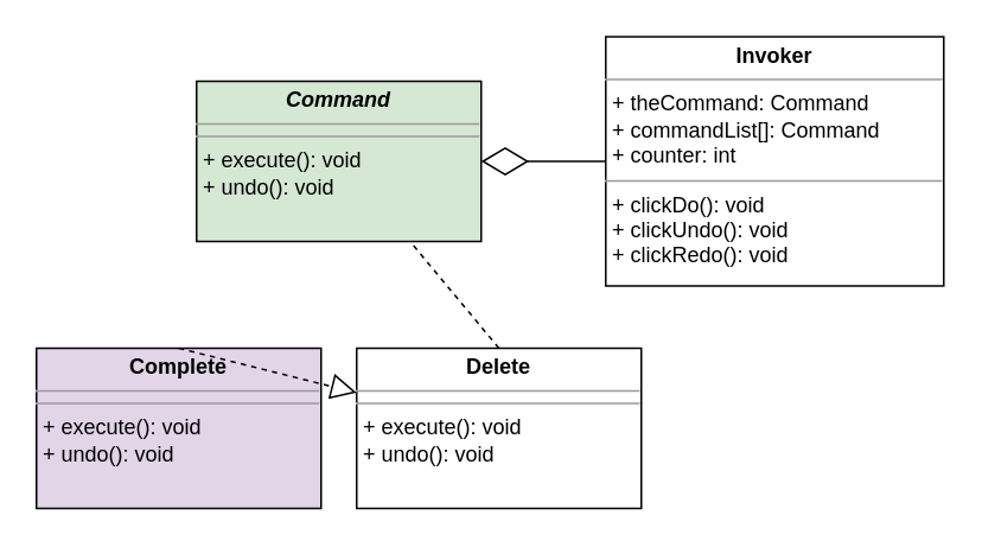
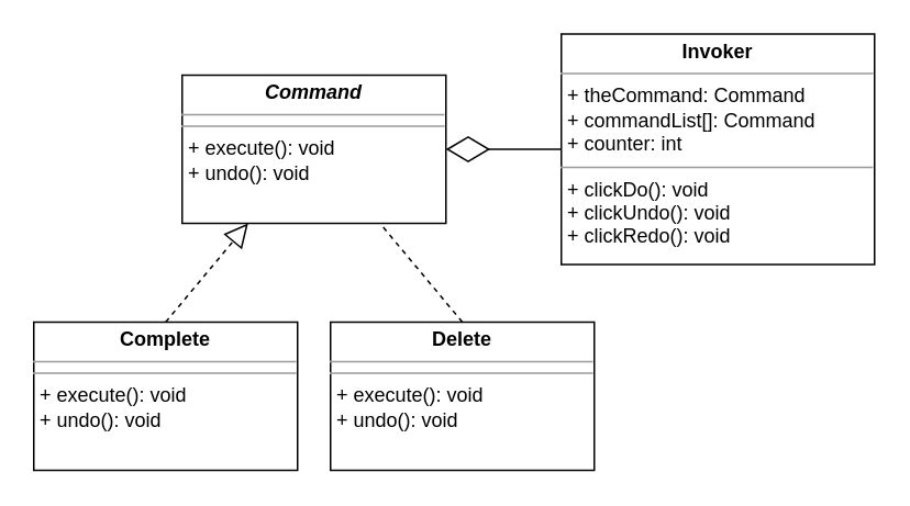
  <mxCell id="0" />
  <mxCell id="1" parent="0" />
- <mxCell id="2" value="&lt;p style=&quot;margin: 0px ; margin-top: 4px ; text-align: center&quot;&gt;&lt;i&gt;&lt;b&gt;Command&lt;/b&gt;&lt;/i&gt;&lt;/p&gt;&lt;hr size=&quot;1&quot;&gt;&lt;hr size=&quot;1&quot;&gt;&lt;p style=&quot;margin: 0px ; margin-left: 4px&quot;&gt;+ execute(): void&lt;/p&gt;&lt;p style=&quot;margin: 0px ; margin-left: 4px&quot;&gt;+ undo(): void&lt;br&gt;&lt;/p&gt;" style="verticalAlign=top;align=left;overflow=fill;fontSize=12;fontFamily=Helvetica;html=1;fillColor=#d5e8d4;" vertex="1" parent="1"><mxGeometry x="110" y="45" width="160" height="90" as="geometry" /></mxCell>
- <mxCell id="3" value="&lt;p style=&quot;margin: 0px ; margin-top: 4px ; text-align: center&quot;&gt;&lt;b&gt;Complete&lt;/b&gt;&lt;/p&gt;&lt;hr size=&quot;1&quot;&gt;&lt;hr size=&quot;1&quot;&gt;&lt;p style=&quot;margin: 0px ; margin-left: 4px&quot;&gt;+ execute(): void&lt;/p&gt;&lt;p style=&quot;margin: 0px ; margin-left: 4px&quot;&gt;+ undo(): void&lt;br&gt;&lt;/p&gt;" style="verticalAlign=top;align=left;overflow=fill;fontSize=12;fontFamily=Helvetica;html=1;fillColor=#e1d5e7;" vertex="1" parent="1"><mxGeometry x="20" y="195" width="160" height="90" as="geometry" /></mxCell>
+ <mxCell id="2" value="&lt;p style=&quot;margin: 0px ; margin-top: 4px ; text-align: center&quot;&gt;&lt;i&gt;&lt;b&gt;Command&lt;/b&gt;&lt;/i&gt;&lt;/p&gt;&lt;hr size=&quot;1&quot;&gt;&lt;hr size=&quot;1&quot;&gt;&lt;p style=&quot;margin: 0px ; margin-left: 4px&quot;&gt;+ execute(): void&lt;/p&gt;&lt;p style=&quot;margin: 0px ; margin-left: 4px&quot;&gt;+ undo(): void&lt;br&gt;&lt;/p&gt;" style="verticalAlign=top;align=left;overflow=fill;fontSize=12;fontFamily=Helvetica;html=1;" vertex="1" parent="1"><mxGeometry x="110" y="45" width="160" height="90" as="geometry" /></mxCell>
+ <mxCell id="3" value="&lt;p style=&quot;margin: 0px ; margin-top: 4px ; text-align: center&quot;&gt;&lt;b&gt;Complete&lt;/b&gt;&lt;/p&gt;&lt;hr size=&quot;1&quot;&gt;&lt;hr size=&quot;1&quot;&gt;&lt;p style=&quot;margin: 0px ; margin-left: 4px&quot;&gt;+ execute(): void&lt;/p&gt;&lt;p style=&quot;margin: 0px ; margin-left: 4px&quot;&gt;+ undo(): void&lt;br&gt;&lt;/p&gt;" style="verticalAlign=top;align=left;overflow=fill;fontSize=12;fontFamily=Helvetica;html=1;" vertex="1" parent="1"><mxGeometry x="20" y="195" width="160" height="90" as="geometry" /></mxCell>
  <mxCell id="4" value="&lt;p style=&quot;margin: 0px ; margin-top: 4px ; text-align: center&quot;&gt;&lt;b&gt;Delete&lt;/b&gt;&lt;/p&gt;&lt;hr size=&quot;1&quot;&gt;&lt;hr size=&quot;1&quot;&gt;&lt;p style=&quot;margin: 0px ; margin-left: 4px&quot;&gt;+ execute(): void&lt;/p&gt;&lt;p style=&quot;margin: 0px ; margin-left: 4px&quot;&gt;+ undo(): void&lt;br&gt;&lt;/p&gt;" style="verticalAlign=top;align=left;overflow=fill;fontSize=12;fontFamily=Helvetica;html=1;" vertex="1" parent="1"><mxGeometry x="200" y="195" width="160" height="90" as="geometry" /></mxCell>
- <mxCell id="5" value="" style="endArrow=block;dashed=1;endFill=0;endSize=12;html=1;exitX=0.5;exitY=0;exitDx=0;exitDy=0;" edge="1" parent="1" source="3" target="4"><mxGeometry width="160" relative="1" as="geometry"><mxPoint x="50" y="135" as="sourcePoint" /><mxPoint x="210" y="135" as="targetPoint" /></mxGeometry></mxCell>
+ <mxCell id="5" value="" style="endArrow=block;dashed=1;endFill=0;endSize=12;html=1;entryX=0.25;entryY=1;entryDx=0;entryDy=0;exitX=0.5;exitY=0;exitDx=0;exitDy=0;" edge="1" parent="1" source="3" target="2"><mxGeometry width="160" relative="1" as="geometry"><mxPoint x="50" y="135" as="sourcePoint" /><mxPoint x="210" y="135" as="targetPoint" /></mxGeometry></mxCell>
  <mxCell id="6" value="" style="endArrow=none;dashed=1;endFill=0;endSize=12;html=1;entryX=0.75;entryY=1;entryDx=0;entryDy=0;exitX=0.5;exitY=0;exitDx=0;exitDy=0;" edge="1" parent="1" source="4" target="2"><mxGeometry width="160" relative="1" as="geometry"><mxPoint x="220" y="145" as="sourcePoint" /><mxPoint x="380" y="145" as="targetPoint" /></mxGeometry></mxCell>
  <mxCell id="7" value="&lt;p style=&quot;margin: 0px ; margin-top: 4px ; text-align: center&quot;&gt;&lt;b&gt;Invoker&lt;/b&gt;&lt;br&gt;&lt;/p&gt;&lt;hr size=&quot;1&quot;&gt;&lt;p style=&quot;margin: 0px ; margin-left: 4px&quot;&gt;+ theCommand: Command&lt;/p&gt;&lt;p style=&quot;margin: 0px ; margin-left: 4px&quot;&gt;+ commandList[]: Command&lt;/p&gt;&lt;p style=&quot;margin: 0px ; margin-left: 4px&quot;&gt;+ counter: int&lt;br&gt;&lt;/p&gt;&lt;hr size=&quot;1&quot;&gt;&lt;p style=&quot;margin: 0px ; margin-left: 4px&quot;&gt;+ clickDo(): void&lt;/p&gt;&lt;p style=&quot;margin: 0px ; margin-left: 4px&quot;&gt;+ clickUndo(): void&lt;/p&gt;&lt;p style=&quot;margin: 0px ; margin-left: 4px&quot;&gt;+ clickRedo(): void&lt;br&gt;&lt;/p&gt;" style="verticalAlign=top;align=left;overflow=fill;fontSize=12;fontFamily=Helvetica;html=1;" vertex="1" parent="1"><mxGeometry x="340" y="20" width="190" height="140" as="geometry" /></mxCell>
  <mxCell id="8" value="" style="endArrow=diamondThin;endFill=0;endSize=24;html=1;entryX=1;entryY=0.5;entryDx=0;entryDy=0;exitX=0;exitY=0.5;exitDx=0;exitDy=0;" edge="1" parent="1" source="7" target="2"><mxGeometry width="160" relative="1" as="geometry"><mxPoint x="130" y="225" as="sourcePoint" /><mxPoint x="290" y="225" as="targetPoint" /></mxGeometry></mxCell>
